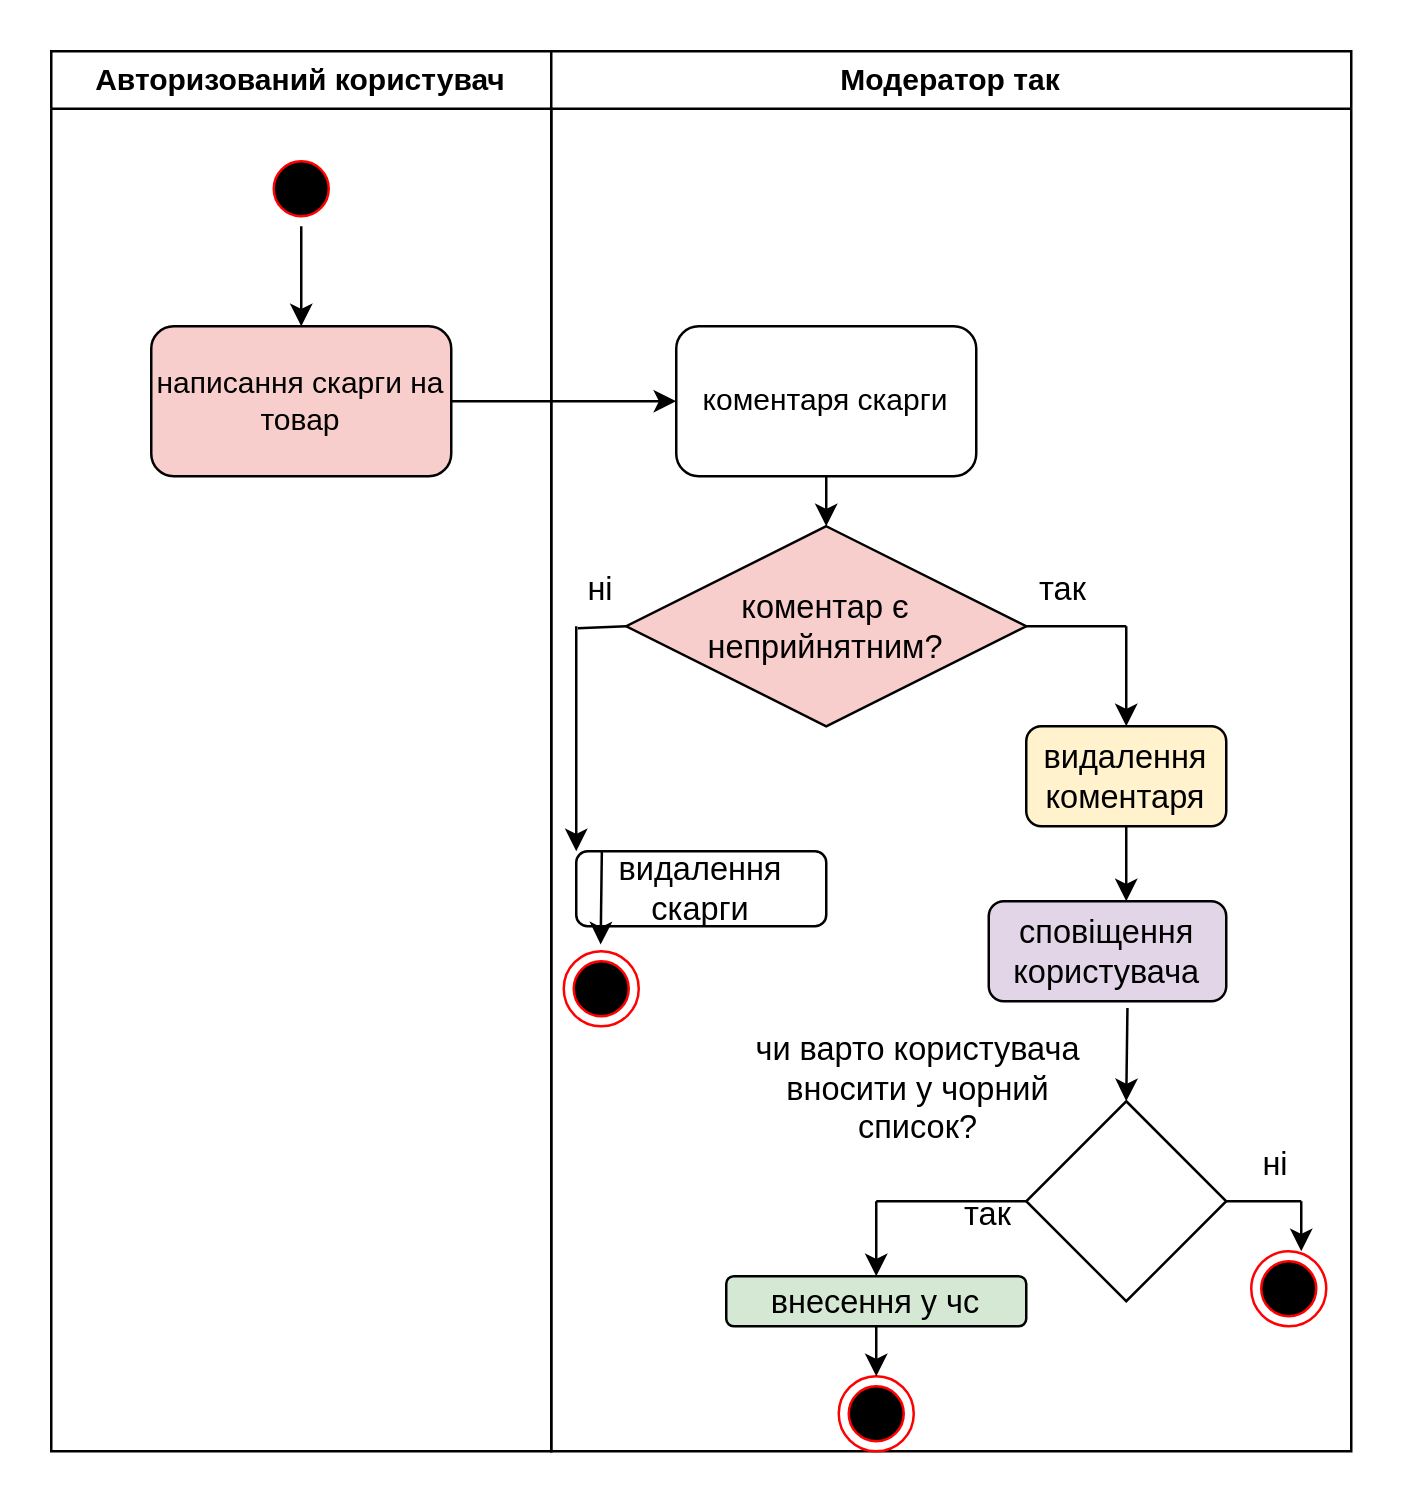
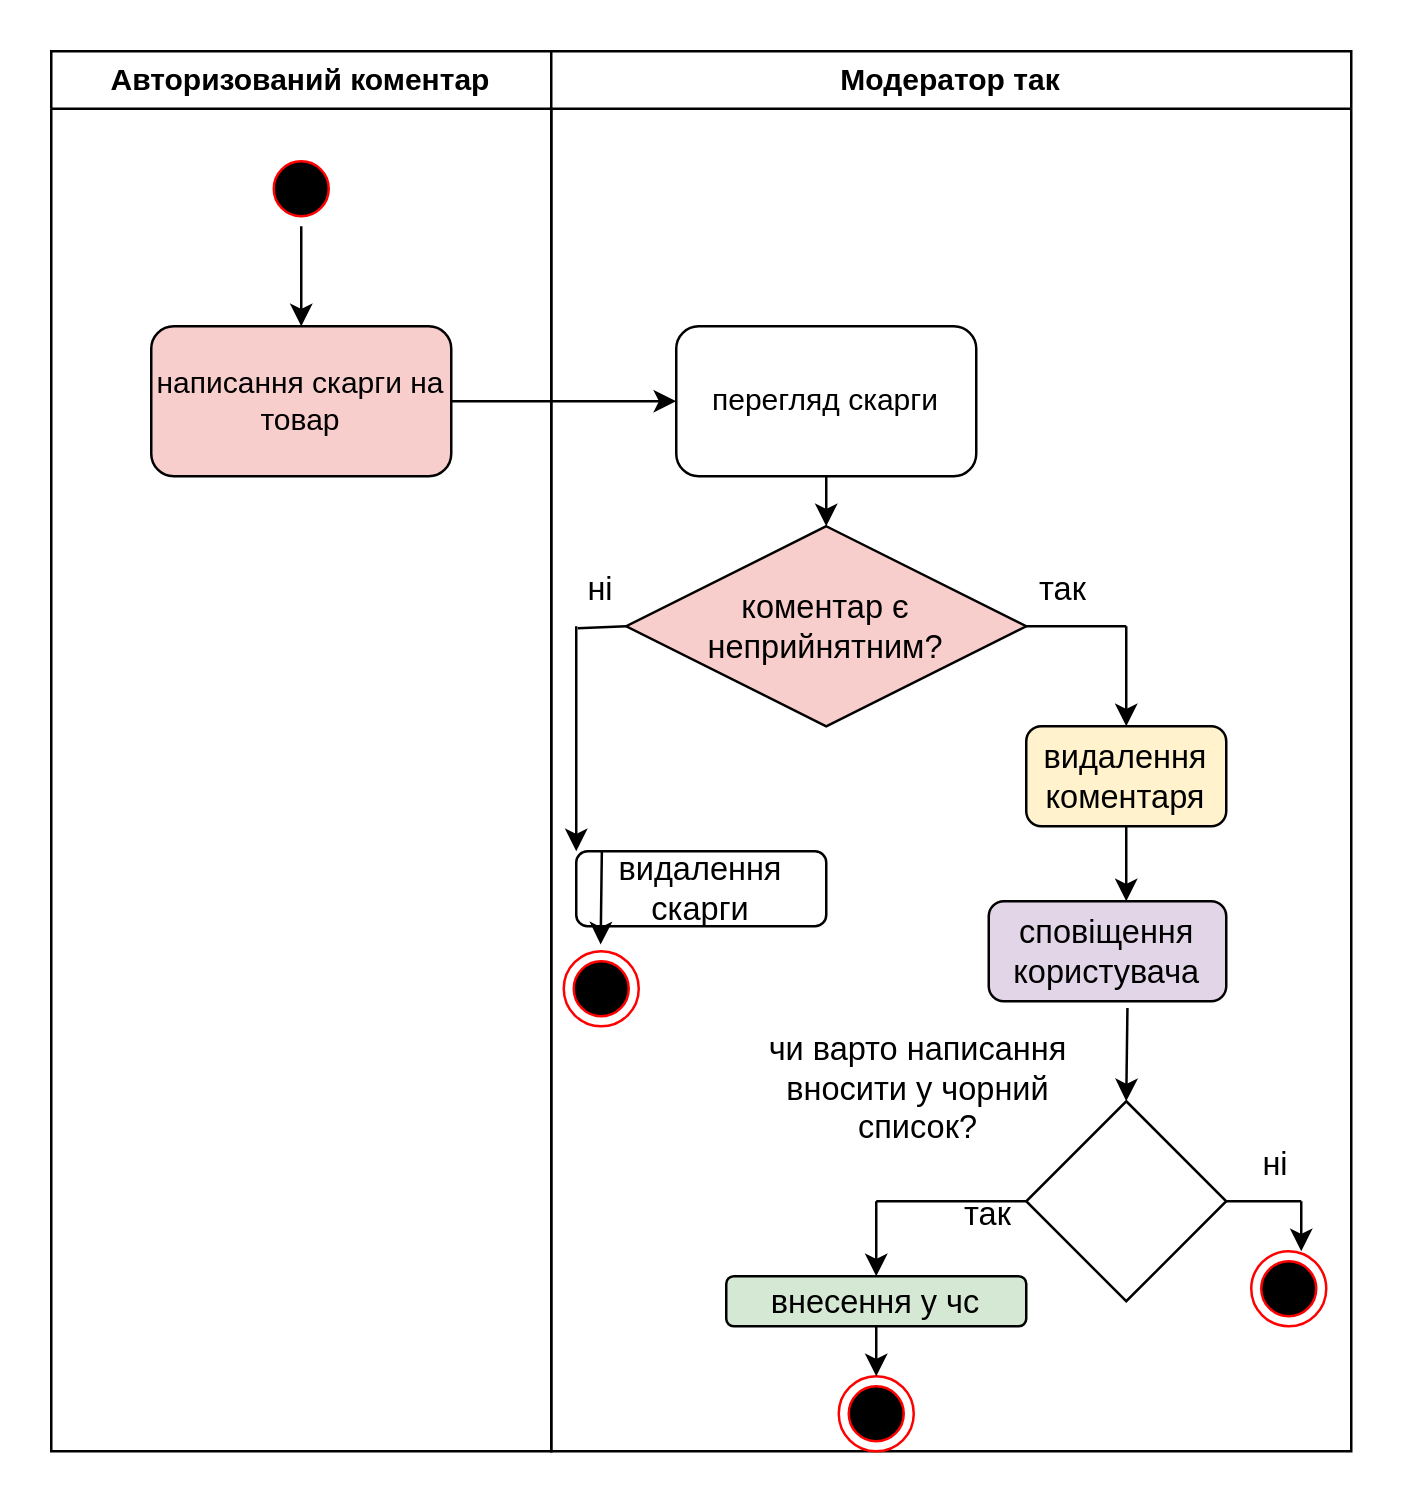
  <mxCell id="0" />
  <mxCell id="1" parent="0" />
- <mxCell id="2" value="Авторизований користувач" style="swimlane;whiteSpace=wrap;html=1;" vertex="1" parent="1"><mxGeometry x="20" y="20" width="200" height="560" as="geometry" /></mxCell>
+ <mxCell id="2" value="Авторизований коментар" style="swimlane;whiteSpace=wrap;html=1;" vertex="1" parent="1"><mxGeometry x="20" y="20" width="200" height="560" as="geometry" /></mxCell>
  <mxCell id="3" value="" style="ellipse;html=1;shape=startState;fillColor=#000000;strokeColor=#ff0000;" vertex="1" parent="2"><mxGeometry x="85" y="40" width="30" height="30" as="geometry" /></mxCell>
  <mxCell id="4" value="написання скарги на товар" style="rounded=1;whiteSpace=wrap;html=1;fillColor=#f8cecc;" vertex="1" parent="2"><mxGeometry x="40" y="110" width="120" height="60" as="geometry" /></mxCell>
  <mxCell id="5" value="" style="endArrow=classic;html=1;rounded=0;exitX=0.5;exitY=1;exitDx=0;exitDy=0;" edge="1" parent="1" source="3"><mxGeometry width="50" height="50" relative="1" as="geometry"><mxPoint x="240" y="230" as="sourcePoint" /><mxPoint x="120" y="130" as="targetPoint" /></mxGeometry></mxCell>
  <mxCell id="6" value="Модератор так" style="swimlane;whiteSpace=wrap;html=1;" vertex="1" parent="1"><mxGeometry x="220" y="20" width="320" height="560" as="geometry" /></mxCell>
- <mxCell id="7" value="коментаря скарги" style="rounded=1;whiteSpace=wrap;html=1;" vertex="1" parent="6"><mxGeometry x="50" y="110" width="120" height="60" as="geometry" /></mxCell>
+ <mxCell id="7" value="перегляд скарги" style="rounded=1;whiteSpace=wrap;html=1;" vertex="1" parent="6"><mxGeometry x="50" y="110" width="120" height="60" as="geometry" /></mxCell>
  <mxCell id="8" value="&lt;font style=&quot;font-size: 13px;&quot;&gt;коментар є неприйнятним?&lt;/font&gt;" style="rhombus;whiteSpace=wrap;html=1;fillColor=#f8cecc;" vertex="1" parent="6"><mxGeometry x="30" y="190" width="160" height="80" as="geometry" /></mxCell>
  <mxCell id="9" value="видалення коментаря" style="rounded=1;whiteSpace=wrap;html=1;fontSize=13;fillColor=#fff2cc;" vertex="1" parent="6"><mxGeometry x="190" y="270" width="80" height="40" as="geometry" /></mxCell>
  <mxCell id="10" value="сповіщення користувача" style="rounded=1;whiteSpace=wrap;html=1;fontSize=13;fillColor=#e1d5e7;" vertex="1" parent="6"><mxGeometry x="175" y="340" width="95" height="40" as="geometry" /></mxCell>
  <mxCell id="11" value="" style="rhombus;whiteSpace=wrap;html=1;fontSize=13;" vertex="1" parent="6"><mxGeometry x="190" y="420" width="80" height="80" as="geometry" /></mxCell>
- <mxCell id="12" value="чи варто користувача вносити у чорний список?" style="text;html=1;strokeColor=none;fillColor=none;align=center;verticalAlign=middle;whiteSpace=wrap;rounded=0;fontSize=13;" vertex="1" parent="6"><mxGeometry x="70" y="400" width="154" height="30" as="geometry" /></mxCell>
+ <mxCell id="12" value="чи варто написання вносити у чорний список?" style="text;html=1;strokeColor=none;fillColor=none;align=center;verticalAlign=middle;whiteSpace=wrap;rounded=0;fontSize=13;" vertex="1" parent="6"><mxGeometry x="70" y="400" width="154" height="30" as="geometry" /></mxCell>
  <mxCell id="13" value="внесення у чс" style="rounded=1;whiteSpace=wrap;html=1;fontSize=13;fillColor=#d5e8d4;" vertex="1" parent="6"><mxGeometry x="70" y="490" width="120" height="20" as="geometry" /></mxCell>
  <mxCell id="14" value="" style="ellipse;html=1;shape=endState;fillColor=#000000;strokeColor=#ff0000;fontSize=13;" vertex="1" parent="6"><mxGeometry x="115" y="530" width="30" height="30" as="geometry" /></mxCell>
  <mxCell id="15" value="" style="endArrow=classic;html=1;rounded=0;fontSize=13;exitX=0.5;exitY=1;exitDx=0;exitDy=0;entryX=0.5;entryY=0;entryDx=0;entryDy=0;" edge="1" parent="6" source="13" target="14"><mxGeometry width="50" height="50" relative="1" as="geometry"><mxPoint x="110" y="580" as="sourcePoint" /><mxPoint x="160" y="530" as="targetPoint" /></mxGeometry></mxCell>
  <mxCell id="16" value="так" style="text;html=1;strokeColor=none;fillColor=none;align=center;verticalAlign=middle;whiteSpace=wrap;rounded=0;fontSize=13;" vertex="1" parent="6"><mxGeometry x="145" y="450" width="60" height="30" as="geometry" /></mxCell>
  <mxCell id="17" value="" style="ellipse;html=1;shape=endState;fillColor=#000000;strokeColor=#ff0000;fontSize=13;" vertex="1" parent="6"><mxGeometry x="280" y="480" width="30" height="30" as="geometry" /></mxCell>
  <mxCell id="18" value="ні" style="text;html=1;strokeColor=none;fillColor=none;align=center;verticalAlign=middle;whiteSpace=wrap;rounded=0;fontSize=13;" vertex="1" parent="6"><mxGeometry x="260" y="430" width="60" height="30" as="geometry" /></mxCell>
  <mxCell id="19" value="так" style="text;html=1;strokeColor=none;fillColor=none;align=center;verticalAlign=middle;whiteSpace=wrap;rounded=0;fontSize=13;" vertex="1" parent="6"><mxGeometry x="175" y="200" width="60" height="30" as="geometry" /></mxCell>
  <mxCell id="20" value="ні" style="text;html=1;strokeColor=none;fillColor=none;align=center;verticalAlign=middle;whiteSpace=wrap;rounded=0;fontSize=13;" vertex="1" parent="6"><mxGeometry x="-10" y="200" width="60" height="30" as="geometry" /></mxCell>
  <mxCell id="21" value="" style="endArrow=none;html=1;rounded=0;fontSize=13;entryX=0;entryY=0.5;entryDx=0;entryDy=0;exitX=0.344;exitY=1.027;exitDx=0;exitDy=0;exitPerimeter=0;" edge="1" parent="6" source="20" target="8"><mxGeometry width="50" height="50" relative="1" as="geometry"><mxPoint y="290" as="sourcePoint" /><mxPoint x="50" y="240" as="targetPoint" /></mxGeometry></mxCell>
  <mxCell id="22" value="видалення скарги" style="rounded=1;whiteSpace=wrap;html=1;fontSize=13;" vertex="1" parent="6"><mxGeometry x="10" y="320" width="100" height="30" as="geometry" /></mxCell>
  <mxCell id="23" value="" style="endArrow=classic;html=1;rounded=0;fontSize=13;exitX=0.584;exitY=1.067;exitDx=0;exitDy=0;exitPerimeter=0;" edge="1" parent="6"><mxGeometry width="50" height="50" relative="1" as="geometry"><mxPoint x="20.24" y="320.0" as="sourcePoint" /><mxPoint x="19.76" y="357.32" as="targetPoint" /></mxGeometry></mxCell>
  <mxCell id="24" value="" style="ellipse;html=1;shape=endState;fillColor=#000000;strokeColor=#ff0000;fontSize=13;" vertex="1" parent="6"><mxGeometry x="5" y="360" width="30" height="30" as="geometry" /></mxCell>
  <mxCell id="25" value="" style="endArrow=classic;html=1;rounded=0;exitX=1;exitY=0.5;exitDx=0;exitDy=0;" edge="1" parent="1" source="4"><mxGeometry width="50" height="50" relative="1" as="geometry"><mxPoint x="250" y="240" as="sourcePoint" /><mxPoint x="270" y="160" as="targetPoint" /></mxGeometry></mxCell>
  <mxCell id="26" value="" style="endArrow=classic;html=1;rounded=0;exitX=0.5;exitY=1;exitDx=0;exitDy=0;" edge="1" parent="1" source="7"><mxGeometry width="50" height="50" relative="1" as="geometry"><mxPoint x="150" y="260" as="sourcePoint" /><mxPoint x="330" y="210" as="targetPoint" /></mxGeometry></mxCell>
  <mxCell id="27" value="" style="endArrow=none;html=1;rounded=0;fontSize=13;exitX=1;exitY=0.5;exitDx=0;exitDy=0;" edge="1" parent="1" source="8"><mxGeometry width="50" height="50" relative="1" as="geometry"><mxPoint x="320" y="280" as="sourcePoint" /><mxPoint x="450" y="250" as="targetPoint" /></mxGeometry></mxCell>
  <mxCell id="28" value="" style="endArrow=classic;html=1;rounded=0;fontSize=13;" edge="1" parent="1"><mxGeometry width="50" height="50" relative="1" as="geometry"><mxPoint x="450" y="250" as="sourcePoint" /><mxPoint x="450" y="290" as="targetPoint" /></mxGeometry></mxCell>
  <mxCell id="29" value="" style="endArrow=classic;html=1;rounded=0;fontSize=13;exitX=0.5;exitY=1;exitDx=0;exitDy=0;" edge="1" parent="1" source="9"><mxGeometry width="50" height="50" relative="1" as="geometry"><mxPoint x="320" y="390" as="sourcePoint" /><mxPoint x="450" y="360" as="targetPoint" /></mxGeometry></mxCell>
  <mxCell id="30" value="" style="endArrow=classic;html=1;rounded=0;fontSize=13;exitX=0.584;exitY=1.067;exitDx=0;exitDy=0;exitPerimeter=0;" edge="1" parent="1" source="10"><mxGeometry width="50" height="50" relative="1" as="geometry"><mxPoint x="320" y="380" as="sourcePoint" /><mxPoint x="450" y="440" as="targetPoint" /></mxGeometry></mxCell>
  <mxCell id="31" value="" style="endArrow=none;html=1;rounded=0;fontSize=13;entryX=0;entryY=0.5;entryDx=0;entryDy=0;" edge="1" parent="1" target="11"><mxGeometry width="50" height="50" relative="1" as="geometry"><mxPoint x="350" y="480" as="sourcePoint" /><mxPoint x="370" y="410" as="targetPoint" /></mxGeometry></mxCell>
  <mxCell id="32" value="" style="endArrow=classic;html=1;rounded=0;fontSize=13;" edge="1" parent="1"><mxGeometry width="50" height="50" relative="1" as="geometry"><mxPoint x="350" y="480" as="sourcePoint" /><mxPoint x="350" y="510" as="targetPoint" /></mxGeometry></mxCell>
  <mxCell id="33" value="" style="endArrow=none;html=1;rounded=0;fontSize=13;exitX=1;exitY=0.5;exitDx=0;exitDy=0;" edge="1" parent="1" source="11"><mxGeometry width="50" height="50" relative="1" as="geometry"><mxPoint x="270" y="550" as="sourcePoint" /><mxPoint x="520" y="480" as="targetPoint" /></mxGeometry></mxCell>
  <mxCell id="34" value="" style="endArrow=classic;html=1;rounded=0;fontSize=13;" edge="1" parent="1"><mxGeometry width="50" height="50" relative="1" as="geometry"><mxPoint x="520" y="480" as="sourcePoint" /><mxPoint x="520" y="500" as="targetPoint" /></mxGeometry></mxCell>
  <mxCell id="35" value="" style="endArrow=classic;html=1;rounded=0;fontSize=13;entryX=0;entryY=0;entryDx=0;entryDy=0;" edge="1" parent="1" target="22"><mxGeometry width="50" height="50" relative="1" as="geometry"><mxPoint x="230" y="250" as="sourcePoint" /><mxPoint x="230" y="270" as="targetPoint" /></mxGeometry></mxCell>
